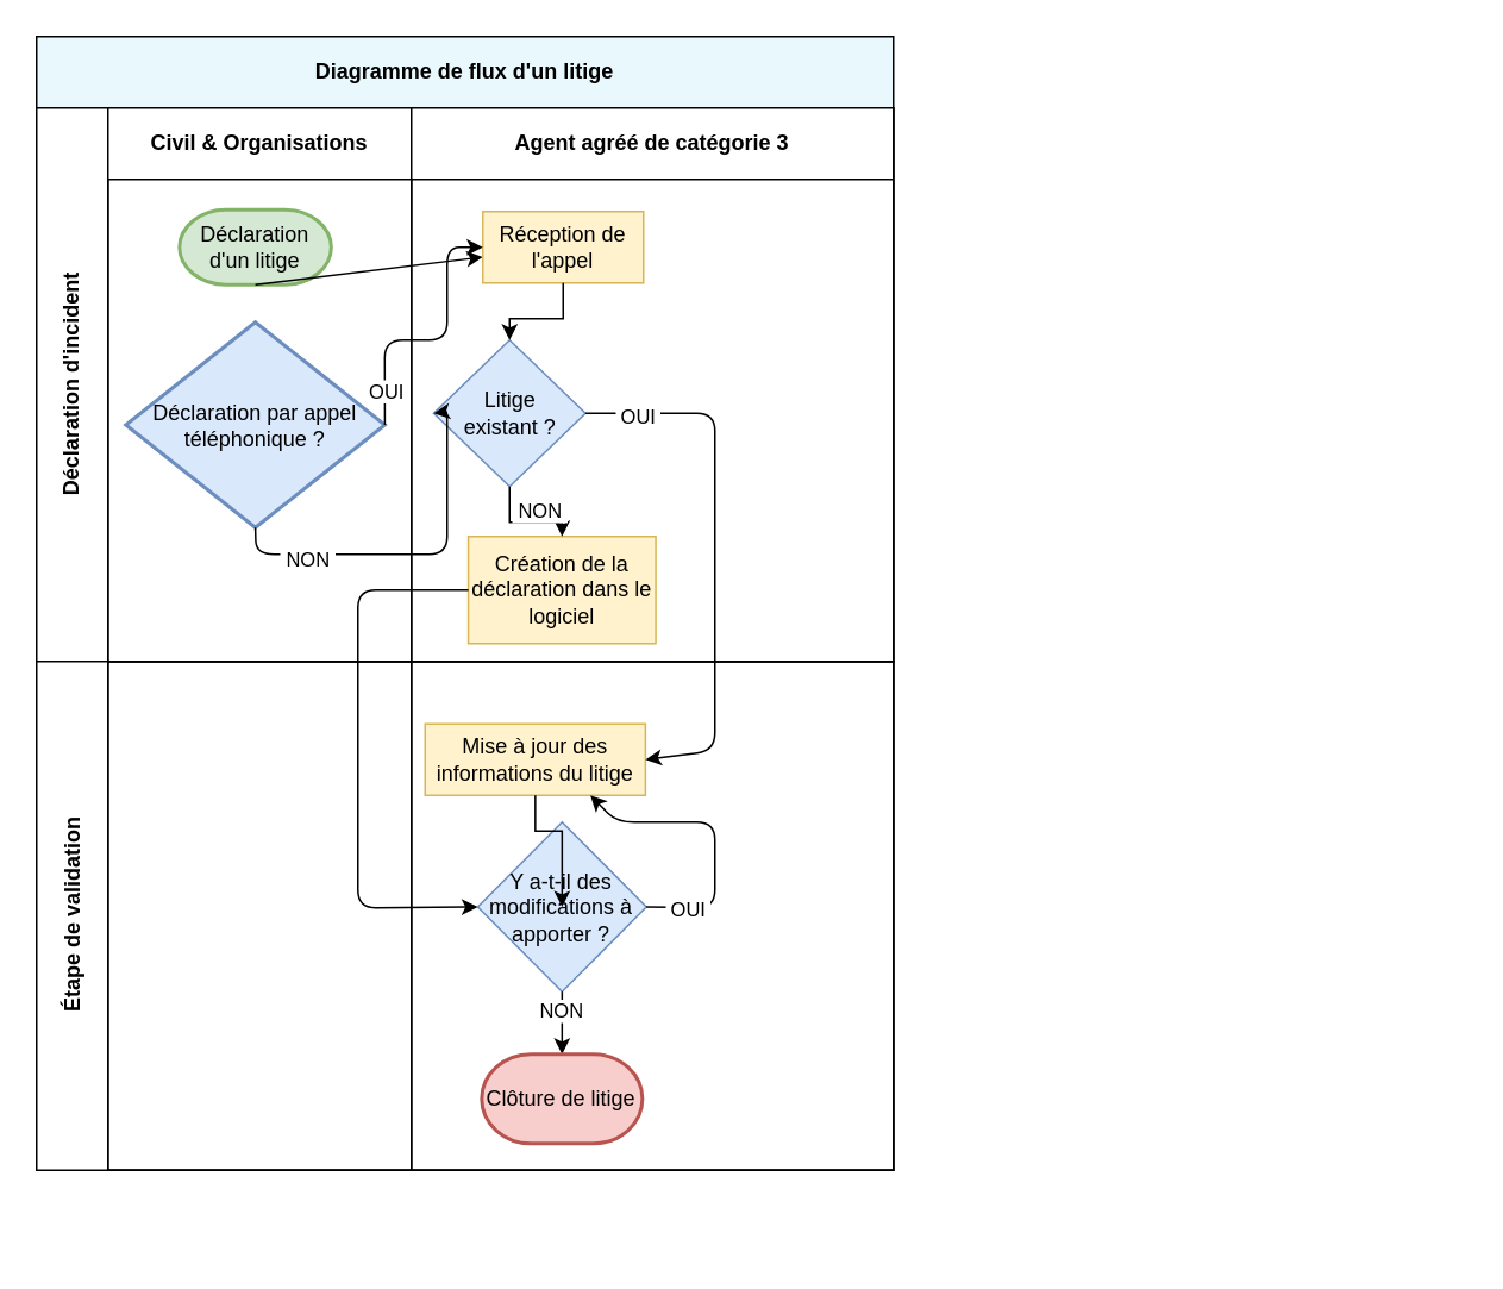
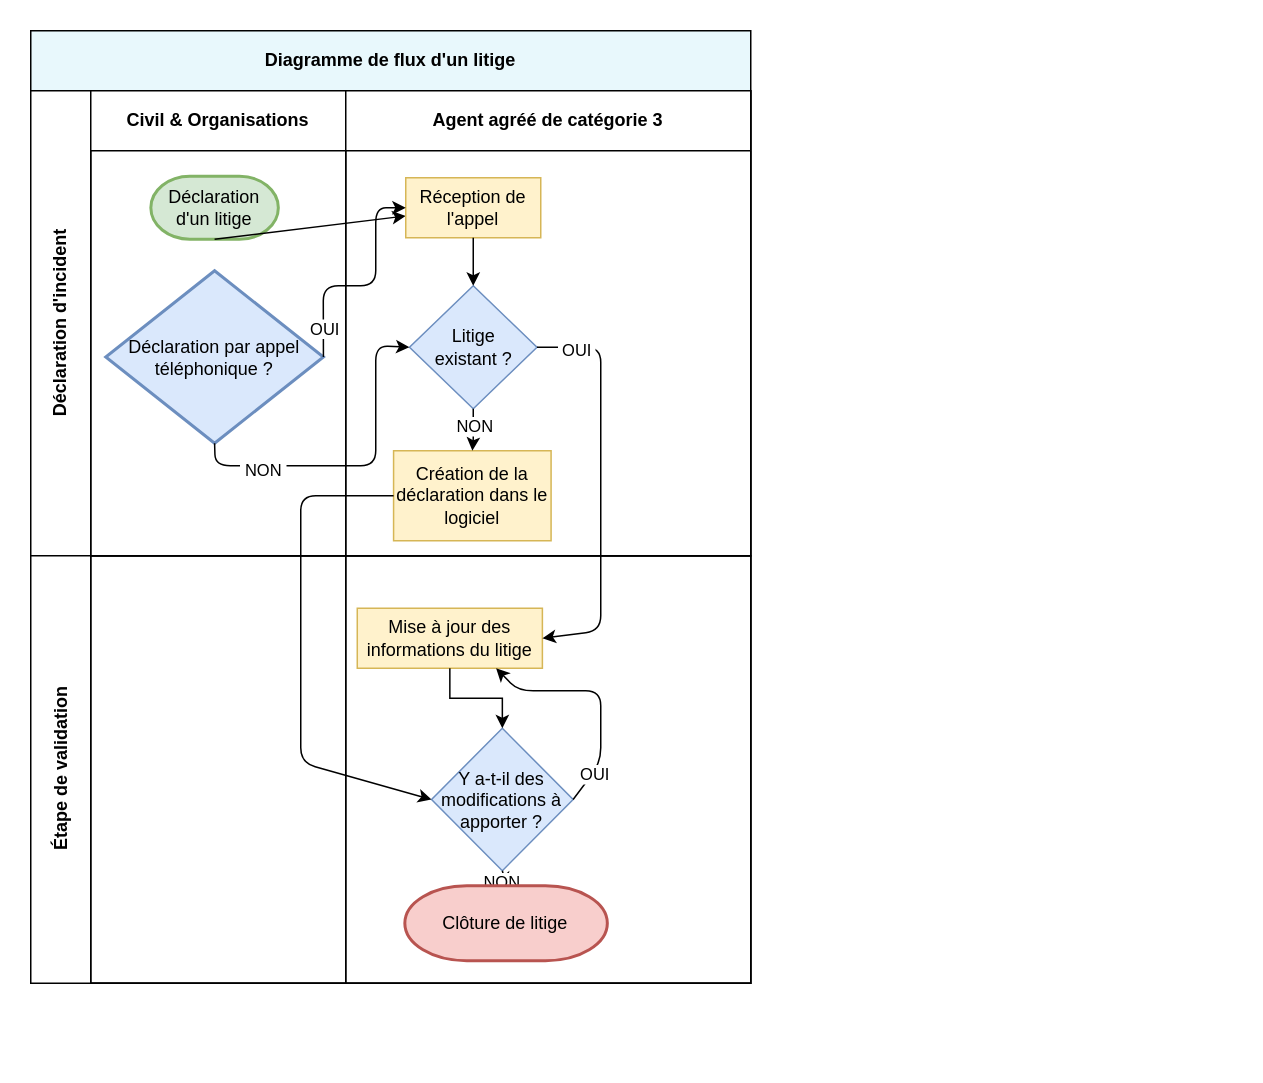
  <mxCell id="0" />
  <mxCell id="1" parent="0" />
  <mxCell id="2" value="" style="group" parent="1" vertex="1" connectable="0"><mxGeometry x="30" y="20" width="790" height="680" as="geometry" /></mxCell>
  <mxCell id="3" value="Diagramme de flux d'un litige" style="shape=table;childLayout=tableLayout;rowLines=0;columnLines=0;startSize=40;html=1;whiteSpace=wrap;collapsible=0;recursiveResize=0;expand=0;pointerEvents=0;fontStyle=1;align=center;fillColor=#E8F8FC;direction=east;flipV=0;flipH=1;" parent="2" vertex="1"><mxGeometry x="-10" width="480" height="635" as="geometry" /></mxCell>
  <mxCell id="4" value="Déclaration d'incident" style="swimlane;horizontal=0;points=[[0,0.5],[1,0.5]];portConstraint=eastwest;startSize=40;html=1;whiteSpace=wrap;collapsible=0;recursiveResize=0;expand=0;pointerEvents=0;fontStyle=1;direction=east;" parent="3" vertex="1"><mxGeometry y="40" width="480" height="310" as="geometry" /></mxCell>
  <mxCell id="5" value="Civil &amp;amp; Organisations" style="swimlane;connectable=0;startSize=40;html=1;whiteSpace=wrap;collapsible=0;recursiveResize=0;expand=0;pointerEvents=0;" parent="4" vertex="1"><mxGeometry x="40" width="170" height="310" as="geometry" /></mxCell>
  <mxCell id="6" value="Déclaration d'un litige" style="strokeWidth=2;html=1;shape=mxgraph.flowchart.terminator;whiteSpace=wrap;fillColor=#d5e8d4;strokeColor=#82b366;" parent="5" vertex="1"><mxGeometry x="40.06" y="57" width="85" height="42" as="geometry" /></mxCell>
  <mxCell id="7" value="Déclaration par appel téléphonique ?" style="strokeWidth=2;html=1;shape=mxgraph.flowchart.decision;whiteSpace=wrap;fillColor=#dae8fc;strokeColor=#6c8ebf;" parent="5" vertex="1"><mxGeometry x="10" y="120" width="145.12" height="115" as="geometry" /></mxCell>
  <mxCell id="8" value="" style="endArrow=classic;html=1;exitX=0.5;exitY=1;exitDx=0;exitDy=0;exitPerimeter=0;" parent="5" source="6" target="10" edge="1"><mxGeometry width="50" height="50" relative="1" as="geometry"><mxPoint x="630" y="415" as="sourcePoint" /><mxPoint x="640" y="450" as="targetPoint" /></mxGeometry></mxCell>
  <mxCell id="9" value="Agent agréé de catégorie 3" style="swimlane;connectable=0;startSize=40;html=1;whiteSpace=wrap;collapsible=0;recursiveResize=0;expand=0;pointerEvents=0;" parent="4" vertex="1"><mxGeometry x="210" width="270" height="310" as="geometry" /></mxCell>
  <mxCell id="10" value="Réception de l'appel" style="rounded=0;whiteSpace=wrap;html=1;fillColor=#fff2cc;strokeColor=#d6b656;" parent="9" vertex="1"><mxGeometry x="40" y="58" width="90" height="40" as="geometry" /></mxCell>
- <mxCell id="11" value="Litige &lt;br&gt;existant ?" style="rhombus;whiteSpace=wrap;html=1;rounded=0;strokeColor=#6c8ebf;fillColor=#dae8fc;" parent="9" vertex="1"><mxGeometry x="12.5" y="130" width="85" height="82" as="geometry" /></mxCell>
+ <mxCell id="11" value="Litige &lt;br&gt;existant ?" style="rhombus;whiteSpace=wrap;html=1;rounded=0;strokeColor=#6c8ebf;fillColor=#dae8fc;" parent="9" vertex="1"><mxGeometry x="42.5" y="130" width="85" height="82" as="geometry" /></mxCell>
  <mxCell id="12" value="" style="edgeStyle=orthogonalEdgeStyle;rounded=0;orthogonalLoop=1;jettySize=auto;html=1;" parent="9" source="10" target="11" edge="1"><mxGeometry relative="1" as="geometry" /></mxCell>
  <mxCell id="13" value="&lt;span&gt;Création de la déclaration dans le logiciel&lt;/span&gt;" style="whiteSpace=wrap;html=1;rounded=0;strokeColor=#d6b656;fillColor=#fff2cc;" parent="9" vertex="1"><mxGeometry x="31.89" y="240" width="105" height="60" as="geometry" /></mxCell>
  <mxCell id="14" value="" style="edgeStyle=orthogonalEdgeStyle;rounded=0;orthogonalLoop=1;jettySize=auto;html=1;" parent="9" source="11" target="13" edge="1"><mxGeometry relative="1" as="geometry" /></mxCell>
  <mxCell id="15" value="&amp;nbsp;NON&amp;nbsp;" style="edgeLabel;html=1;align=center;verticalAlign=middle;resizable=0;points=[];" parent="14" vertex="1" connectable="0"><mxGeometry x="0.238" relative="1" as="geometry"><mxPoint y="-7" as="offset" /></mxGeometry></mxCell>
  <mxCell id="16" value="" style="endArrow=classic;html=1;entryX=0;entryY=0.5;entryDx=0;entryDy=0;exitX=0.5;exitY=1;exitDx=0;exitDy=0;exitPerimeter=0;" edge="1" parent="4" source="7" target="11"><mxGeometry width="50" height="50" relative="1" as="geometry"><mxPoint x="360" y="300" as="sourcePoint" /><mxPoint x="410" y="250" as="targetPoint" /><Array as="points"><mxPoint x="123" y="250" /><mxPoint x="230" y="250" /><mxPoint x="230" y="170" /></Array></mxGeometry></mxCell>
  <mxCell id="17" value="&amp;nbsp;NON&amp;nbsp;" style="edgeLabel;html=1;align=center;verticalAlign=middle;resizable=0;points=[];" vertex="1" connectable="0" parent="16"><mxGeometry x="-0.581" y="-2" relative="1" as="geometry"><mxPoint as="offset" /></mxGeometry></mxCell>
  <mxCell id="18" value="" style="endArrow=classic;html=1;entryX=0;entryY=0.5;entryDx=0;entryDy=0;exitX=1;exitY=0.5;exitDx=0;exitDy=0;exitPerimeter=0;" edge="1" parent="4" source="7" target="10"><mxGeometry width="50" height="50" relative="1" as="geometry"><mxPoint x="360" y="300" as="sourcePoint" /><mxPoint x="410" y="250" as="targetPoint" /><Array as="points"><mxPoint x="195" y="130" /><mxPoint x="230" y="130" /><mxPoint x="230" y="78" /></Array></mxGeometry></mxCell>
  <mxCell id="19" value="&amp;nbsp;OUI&amp;nbsp;" style="edgeLabel;html=1;align=center;verticalAlign=middle;resizable=0;points=[];" vertex="1" connectable="0" parent="18"><mxGeometry x="-0.759" relative="1" as="geometry"><mxPoint as="offset" /></mxGeometry></mxCell>
  <mxCell id="20" value="Étape de validation" style="swimlane;horizontal=0;points=[[0,0.5],[1,0.5]];portConstraint=eastwest;startSize=40;html=1;whiteSpace=wrap;collapsible=0;recursiveResize=0;expand=0;pointerEvents=0;" parent="3" vertex="1"><mxGeometry y="350" width="480" height="285" as="geometry" /></mxCell>
  <mxCell id="21" value="" style="swimlane;connectable=0;startSize=0;html=1;whiteSpace=wrap;collapsible=0;recursiveResize=0;expand=0;pointerEvents=0;" parent="20" vertex="1"><mxGeometry x="40" width="170" height="285" as="geometry" /></mxCell>
  <mxCell id="22" value="" style="swimlane;connectable=0;startSize=0;html=1;whiteSpace=wrap;collapsible=0;recursiveResize=0;expand=0;pointerEvents=0;" parent="20" vertex="1"><mxGeometry x="210" width="270" height="285" as="geometry" /></mxCell>
  <mxCell id="23" value="Mise à jour des informations du litige" style="whiteSpace=wrap;html=1;rounded=0;strokeColor=#d6b656;fillColor=#fff2cc;" parent="22" vertex="1"><mxGeometry x="7.68" y="35" width="123.41" height="40" as="geometry" /></mxCell>
- <mxCell id="24" value="Y a-t-il des modifications à apporter ?" style="rhombus;whiteSpace=wrap;html=1;rounded=0;strokeColor=#6c8ebf;fillColor=#dae8fc;" parent="22" vertex="1"><mxGeometry x="37.2" y="90" width="94.39" height="95" as="geometry" /></mxCell>
+ <mxCell id="24" value="Y a-t-il des modifications à apporter ?" style="rhombus;whiteSpace=wrap;html=1;rounded=0;strokeColor=#6c8ebf;fillColor=#dae8fc;" parent="22" vertex="1"><mxGeometry x="57.2" y="115" width="94.39" height="95" as="geometry" /></mxCell>
  <mxCell id="25" value="" style="edgeStyle=orthogonalEdgeStyle;rounded=0;orthogonalLoop=1;jettySize=auto;html=1;" parent="22" source="23" target="24" edge="1"><mxGeometry relative="1" as="geometry" /></mxCell>
  <mxCell id="26" value="" style="endArrow=classic;html=1;entryX=0.75;entryY=1;entryDx=0;entryDy=0;exitX=1;exitY=0.5;exitDx=0;exitDy=0;" parent="22" source="24" target="23" edge="1"><mxGeometry width="50" height="50" relative="1" as="geometry"><mxPoint x="210" y="30" as="sourcePoint" /><mxPoint x="260" y="-20" as="targetPoint" /><Array as="points"><mxPoint x="170" y="138" /><mxPoint x="170" y="90" /><mxPoint x="115" y="90" /></Array></mxGeometry></mxCell>
  <mxCell id="27" value="&amp;nbsp;OUI&amp;nbsp;" style="edgeLabel;html=1;align=center;verticalAlign=middle;resizable=0;points=[];" parent="26" vertex="1" connectable="0"><mxGeometry x="-0.712" y="-1" relative="1" as="geometry"><mxPoint as="offset" /></mxGeometry></mxCell>
  <mxCell id="28" value="" style="endArrow=classic;html=1;entryX=0.5;entryY=0;entryDx=0;entryDy=0;exitX=0.5;exitY=1;exitDx=0;exitDy=0;entryPerimeter=0;" parent="22" source="24" target="30" edge="1"><mxGeometry width="50" height="50" relative="1" as="geometry"><mxPoint x="170" y="210" as="sourcePoint" /><mxPoint x="84.395" y="240" as="targetPoint" /></mxGeometry></mxCell>
  <mxCell id="29" value="&amp;nbsp;NON&amp;nbsp;" style="edgeLabel;html=1;align=center;verticalAlign=middle;resizable=0;points=[];" parent="28" vertex="1" connectable="0"><mxGeometry x="-0.644" y="-1" relative="1" as="geometry"><mxPoint y="5" as="offset" /></mxGeometry></mxCell>
- <mxCell id="30" value="Clôture de litige" style="strokeWidth=2;html=1;shape=mxgraph.flowchart.terminator;whiteSpace=wrap;fillColor=#f8cecc;strokeColor=#b85450;" parent="22" vertex="1"><mxGeometry x="39.39" y="220" width="90" height="50" as="geometry" /></mxCell>
+ <mxCell id="30" value="Clôture de litige" style="strokeWidth=2;html=1;shape=mxgraph.flowchart.terminator;whiteSpace=wrap;fillColor=#f8cecc;strokeColor=#b85450;" parent="22" vertex="1"><mxGeometry x="39.39" y="220" width="135" height="50" as="geometry" /></mxCell>
  <mxCell id="31" value="" style="endArrow=classic;html=1;entryX=1;entryY=0.5;entryDx=0;entryDy=0;exitX=1;exitY=0.5;exitDx=0;exitDy=0;" edge="1" parent="3" source="11" target="23"><mxGeometry width="50" height="50" relative="1" as="geometry"><mxPoint x="430" y="300" as="sourcePoint" /><mxPoint x="480" y="250" as="targetPoint" /><Array as="points"><mxPoint x="380" y="211" /><mxPoint x="380" y="400" /></Array></mxGeometry></mxCell>
  <mxCell id="32" value="&amp;nbsp;OUI&amp;nbsp;" style="edgeLabel;html=1;align=center;verticalAlign=middle;resizable=0;points=[];" vertex="1" connectable="0" parent="31"><mxGeometry x="-0.81" y="-1" relative="1" as="geometry"><mxPoint as="offset" /></mxGeometry></mxCell>
  <mxCell id="33" value="" style="endArrow=classic;html=1;entryX=0;entryY=0.5;entryDx=0;entryDy=0;exitX=0;exitY=0.5;exitDx=0;exitDy=0;" edge="1" parent="3" source="13" target="24"><mxGeometry width="50" height="50" relative="1" as="geometry"><mxPoint x="360" y="310" as="sourcePoint" /><mxPoint x="410" y="260" as="targetPoint" /><Array as="points"><mxPoint x="180" y="310" /><mxPoint x="180" y="488" /></Array></mxGeometry></mxCell>
